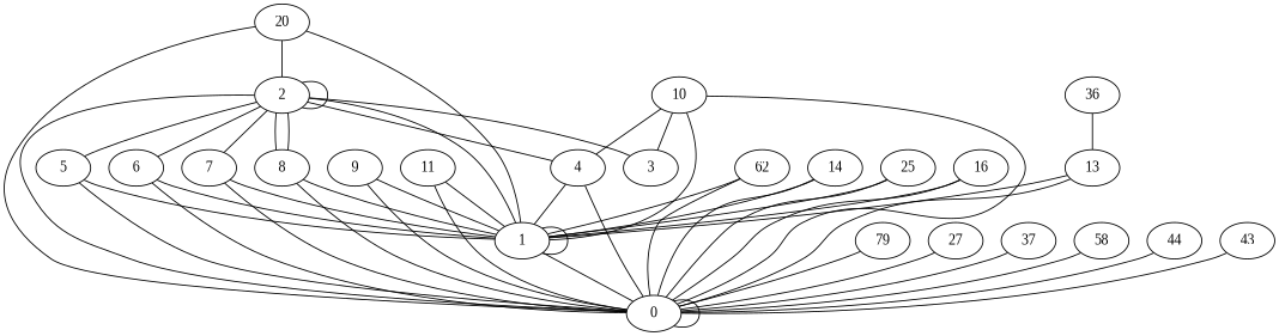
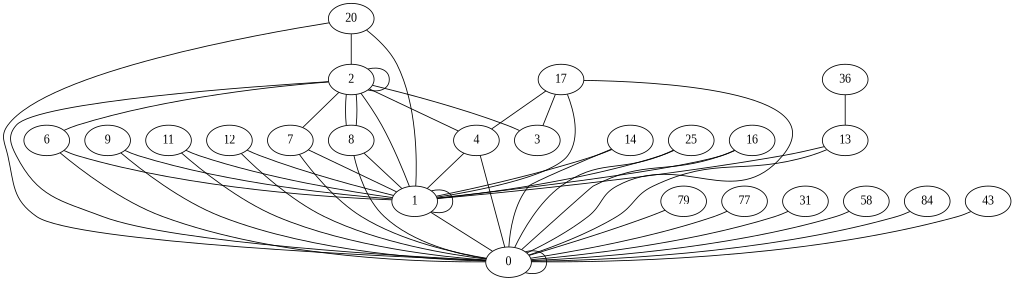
  graph {
    fontname="Liberation Serif"
    node [fontname="Liberation Serif"]
    edge [fontname="Liberation Serif"]
    0
    1
    2
    3
    4
-   5
    6
    7
    8
    9
    n11 [label=20]
    11
-   12 [label=62]
+   12
    13
    14
    n16 [label=25]
    16
-   17 [label=10]
+   17
    n19 [label=79]
-   27
-   31 [label=37]
+   27 [label=77]
+   31
    36
    n23 [label=58]
-   44
+   44 [label=84]
    n25 [label=43]
    0 -- 0
    1 -- 0
    1 -- 1
    2 -- 0
    2 -- 1
    2 -- 2
    2 -- 3
    2 -- 4
-   2 -- 5
    2 -- 6
    2 -- 7
    2 -- 8
    4 -- 0
    4 -- 1
-   5 -- 0
-   5 -- 1
    6 -- 0
    6 -- 1
    7 -- 0
    7 -- 1
    8 -- 0
    8 -- 1
    8 -- 2
    9 -- 0
    9 -- 1
    n11 -- 0
    n11 -- 1
    n11 -- 2
    11 -- 0
    11 -- 1
    12 -- 0
    12 -- 1
    13 -- 0
    13 -- 1
    14 -- 0
    14 -- 1
    n16 -- 0
    n16 -- 1
    16 -- 0
    16 -- 1
    17 -- 0
    17 -- 1
    17 -- 3
    17 -- 4
    n19 -- 0
    27 -- 0
    31 -- 0
    36 -- 13
    n23 -- 0
    44 -- 0
    n25 -- 0
  }
